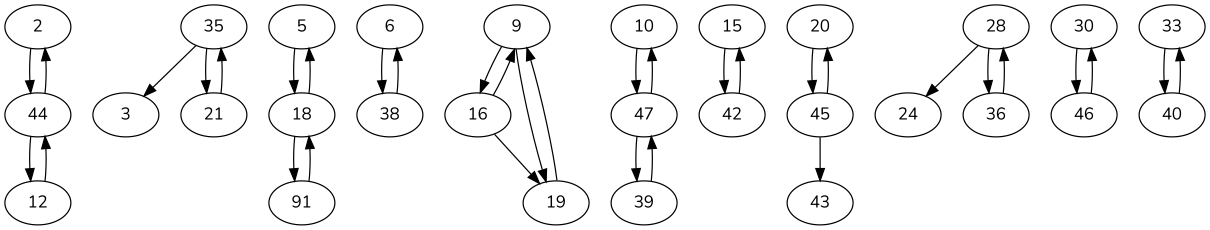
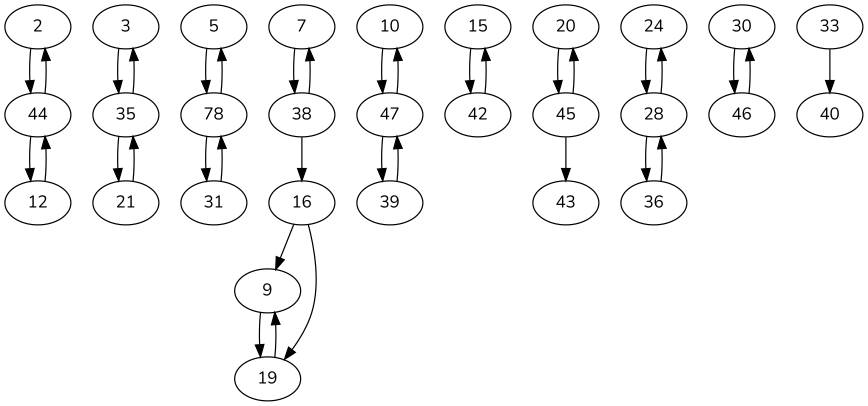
  digraph {
    fontname=Nunito
    node [fontname=Nunito]
    edge [fontname=Nunito]
    2
    44
    12
    3
    35
    21
    5
-   18
-   31 [label=91]
-   7 [label=6]
+   18 [label=78]
+   31
+   7
    38
    9
    16
    19
    10
    47
    39
    15
    42
    20
    45
    43
    24
    28
    36
    30
    46
    33
    40
    2 -> 44
    44 -> 2
    44 -> 12
    12 -> 44
+   3 -> 35
    35 -> 3
    35 -> 21
    21 -> 35
    5 -> 18
    18 -> 5
    18 -> 31
    31 -> 18
    7 -> 38
    38 -> 7
-   9 -> 16
+   38 -> 16
    9 -> 19
    16 -> 9
    16 -> 19
    19 -> 9
    10 -> 47
    47 -> 10
    47 -> 39
    39 -> 47
    15 -> 42
    42 -> 15
    20 -> 45
    45 -> 20
    45 -> 43
+   24 -> 28
    28 -> 24
    28 -> 36
    36 -> 28
    30 -> 46
    46 -> 30
    33 -> 40
-   40 -> 33
  }
